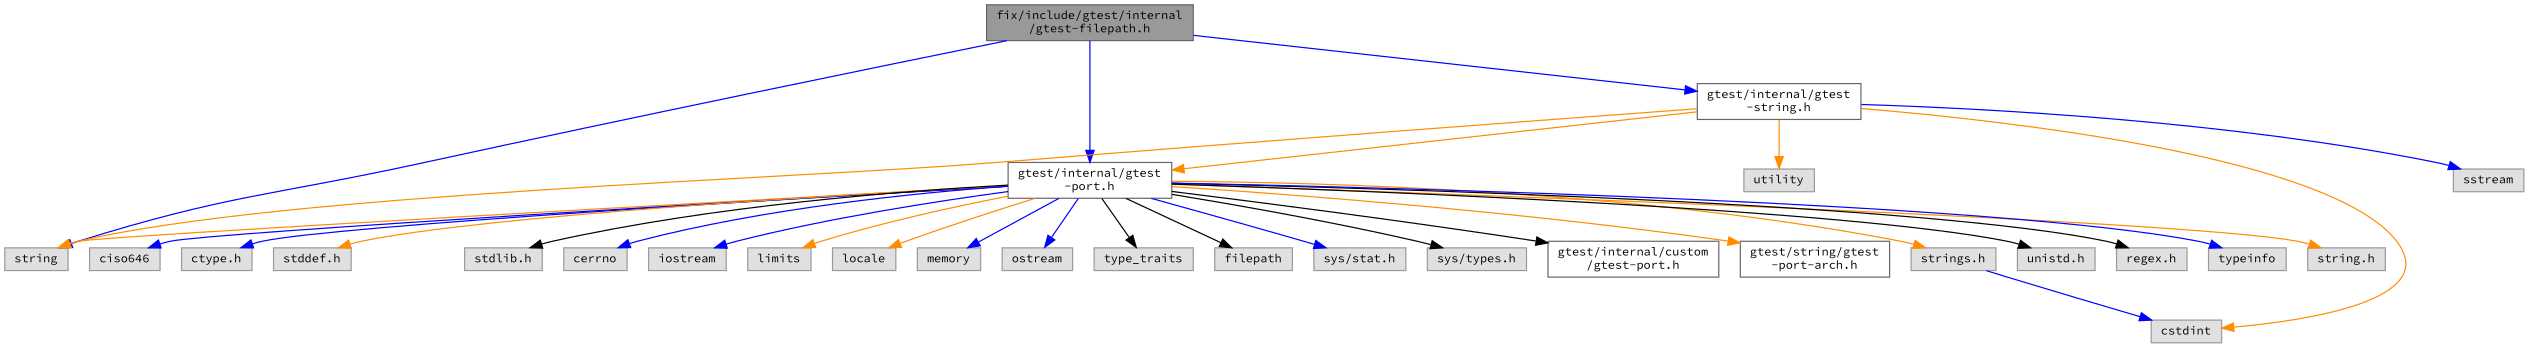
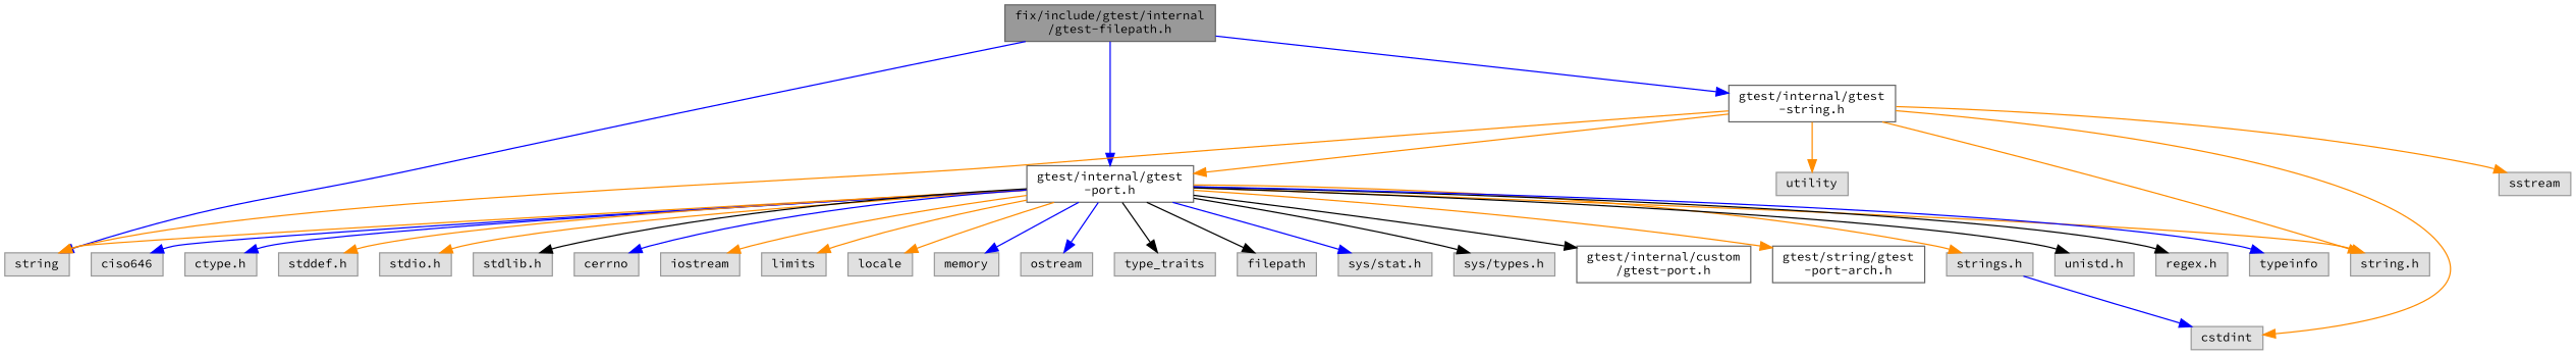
  digraph {
    fontname="Source Code Pro"
    node [color=grey60 fillcolor="#E0E0E0" fontname="Source Code Pro" fontsize=10 shape=box style=filled]
    edge [color=darkorange fontname="Source Code Pro" fontsize=10 labelfontname=Helvetica labelfontsize=10 style=solid]
    n1 [color=gray40 fillcolor=grey60 fontcolor=black height=0.2 label="fix/include/gtest/internal\l/gtest-filepath.h" width=0.4]
    n2 [height=0.2 label=string width=0.4]
    n3 [color=grey40 fillcolor=white height=0.2 label="gtest/internal/gtest\l-port.h" width=0.4]
    n4 [color=grey40 fillcolor=white height=0.2 label="gtest/internal/gtest\l-string.h" width=0.4]
    n5 [height=0.2 label=utility width=0.4]
    n6 [height=0.2 label=ciso646 width=0.4]
    n7 [height=0.2 label="ctype.h" width=0.4]
    n8 [height=0.2 label="stddef.h" width=0.4]
+   n9 [height=0.2 label="stdio.h" width=0.4]
    n10 [height=0.2 label="stdlib.h" width=0.4]
    n11 [height=0.2 label="string.h" width=0.4]
    n12 [height=0.2 label=cerrno width=0.4]
    n13 [height=0.2 label=iostream width=0.4]
    n14 [height=0.2 label=limits width=0.4]
    n15 [height=0.2 label=locale width=0.4]
    n16 [height=0.2 label=memory width=0.4]
    n17 [height=0.2 label=ostream width=0.4]
    n18 [height=0.2 label=type_traits width=0.4]
    n19 [height=0.2 label=filepath width=0.4]
    n20 [height=0.2 label="sys/stat.h" width=0.4]
    n21 [height=0.2 label="sys/types.h" width=0.4]
    n22 [color=grey40 fillcolor=white height=0.2 label="gtest/internal/custom\l/gtest-port.h" width=0.4]
    n23 [color=grey40 fillcolor=white height=0.2 label="gtest/string/gtest\l-port-arch.h" width=0.4]
    n24 [height=0.2 label="strings.h" width=0.4]
    n25 [height=0.2 label="unistd.h" width=0.4]
    n26 [height=0.2 label="regex.h" width=0.4]
    n27 [height=0.2 label=typeinfo width=0.4]
    n28 [height=0.2 label=cstdint width=0.4]
    n29 [height=0.2 label=sstream width=0.4]
    n1 -> n2 [color=blue]
    n1 -> n3 [color=blue]
    n1 -> n4 [color=blue]
    n3 -> n2
    n3 -> n6 [color=blue]
    n3 -> n7 [color=blue]
    n3 -> n8
+   n3 -> n9
    n3 -> n10 [color=black]
    n3 -> n11
    n3 -> n12 [color=blue]
-   n3 -> n13 [color=blue]
+   n3 -> n13
    n3 -> n14
    n3 -> n15
    n3 -> n16 [color=blue]
    n3 -> n17 [color=blue]
    n3 -> n18 [color=black]
    n3 -> n19 [color=black]
    n3 -> n20 [color=blue]
    n3 -> n21 [color=black]
    n3 -> n22 [color=black]
    n3 -> n23
    n3 -> n24
    n3 -> n25 [color=black]
    n3 -> n26 [color=black]
    n3 -> n27 [color=blue]
    n4 -> n2
    n4 -> n3
    n4 -> n5
+   n4 -> n11
    n4 -> n28
-   n4 -> n29 [color=blue]
+   n4 -> n29
    n24 -> n28 [color=blue]
  }
